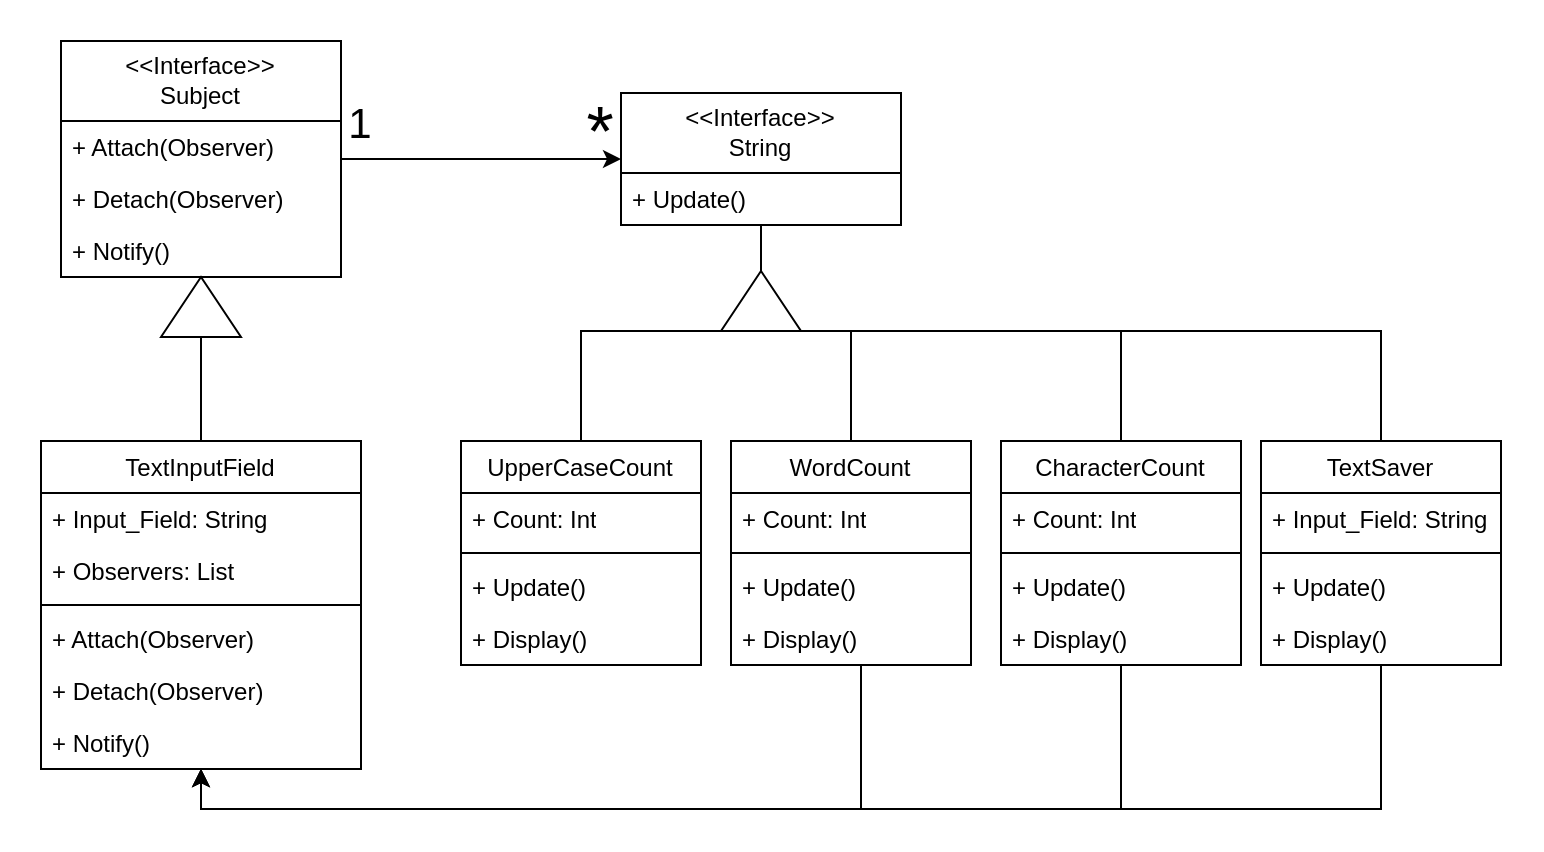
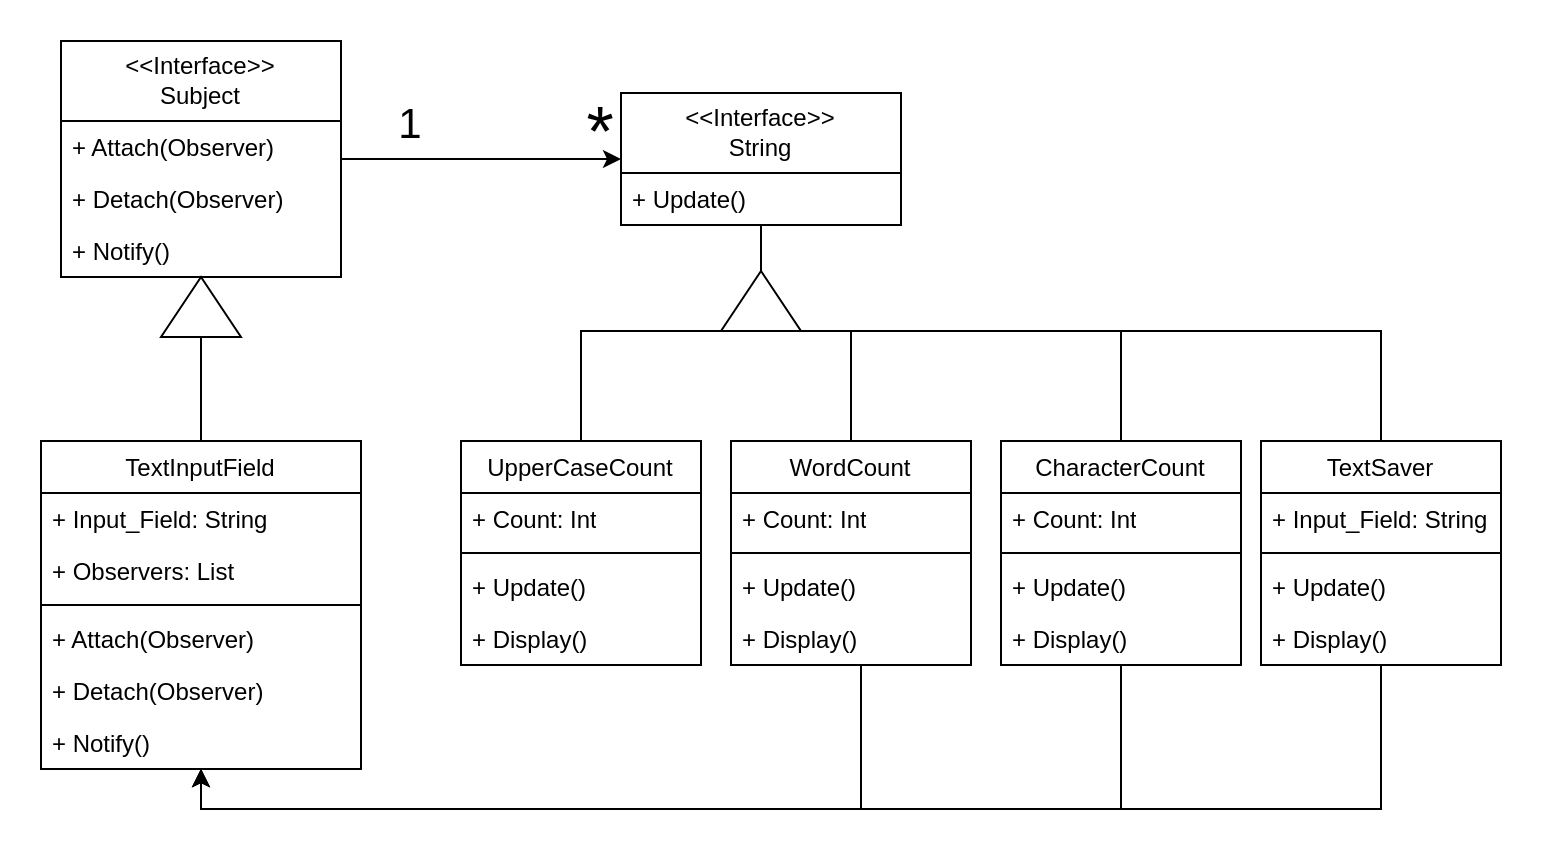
  <mxCell id="0" />
  <mxCell id="1" parent="0" />
  <mxCell id="2" style="edgeStyle=orthogonalEdgeStyle;rounded=0;orthogonalLoop=1;jettySize=auto;html=1;entryX=0;entryY=0.5;entryDx=0;entryDy=0;" edge="1" parent="1" source="3" target="7"><mxGeometry relative="1" as="geometry"><mxPoint x="320" y="-50" as="targetPoint" /></mxGeometry></mxCell>
  <mxCell id="3" value="&amp;lt;&amp;lt;Interface&amp;gt;&amp;gt;&lt;div&gt;Subject&lt;/div&gt;" style="swimlane;fontStyle=0;childLayout=stackLayout;horizontal=1;startSize=40;fillColor=none;horizontalStack=0;resizeParent=1;resizeParentMax=0;resizeLast=0;collapsible=1;marginBottom=0;whiteSpace=wrap;html=1;" vertex="1" parent="1"><mxGeometry x="30" y="20" width="140" height="118" as="geometry"><mxRectangle x="120" y="160" width="120" height="40" as="alternateBounds" /></mxGeometry></mxCell>
  <mxCell id="4" value="+ Attach(Observer)" style="text;strokeColor=none;fillColor=none;align=left;verticalAlign=top;spacingLeft=4;spacingRight=4;overflow=hidden;rotatable=0;points=[[0,0.5],[1,0.5]];portConstraint=eastwest;whiteSpace=wrap;html=1;" vertex="1" parent="3"><mxGeometry y="40" width="140" height="26" as="geometry" /></mxCell>
  <mxCell id="5" value="+ Detach(Observer)" style="text;strokeColor=none;fillColor=none;align=left;verticalAlign=top;spacingLeft=4;spacingRight=4;overflow=hidden;rotatable=0;points=[[0,0.5],[1,0.5]];portConstraint=eastwest;whiteSpace=wrap;html=1;" vertex="1" parent="3"><mxGeometry y="66" width="140" height="26" as="geometry" /></mxCell>
  <mxCell id="6" value="+ Notify()" style="text;strokeColor=none;fillColor=none;align=left;verticalAlign=top;spacingLeft=4;spacingRight=4;overflow=hidden;rotatable=0;points=[[0,0.5],[1,0.5]];portConstraint=eastwest;whiteSpace=wrap;html=1;" vertex="1" parent="3"><mxGeometry y="92" width="140" height="26" as="geometry" /></mxCell>
  <mxCell id="7" value="&amp;lt;&amp;lt;Interface&amp;gt;&amp;gt;&lt;div&gt;String&lt;/div&gt;" style="swimlane;fontStyle=0;childLayout=stackLayout;horizontal=1;startSize=40;fillColor=none;horizontalStack=0;resizeParent=1;resizeParentMax=0;resizeLast=0;collapsible=1;marginBottom=0;whiteSpace=wrap;html=1;" vertex="1" parent="1"><mxGeometry x="310" y="46" width="140" height="66" as="geometry"><mxRectangle x="400" y="186" width="120" height="40" as="alternateBounds" /></mxGeometry></mxCell>
  <mxCell id="8" value="+ Update()" style="text;strokeColor=none;fillColor=none;align=left;verticalAlign=top;spacingLeft=4;spacingRight=4;overflow=hidden;rotatable=0;points=[[0,0.5],[1,0.5]];portConstraint=eastwest;whiteSpace=wrap;html=1;" vertex="1" parent="7"><mxGeometry y="40" width="140" height="26" as="geometry" /></mxCell>
  <mxCell id="9" style="edgeStyle=orthogonalEdgeStyle;rounded=0;orthogonalLoop=1;jettySize=auto;html=1;entryX=0.5;entryY=1;entryDx=0;entryDy=0;endArrow=none;startFill=0;exitX=0.5;exitY=0;exitDx=0;exitDy=0;" edge="1" parent="1" source="11" target="3"><mxGeometry relative="1" as="geometry"><mxPoint x="100" y="170" as="targetPoint" /><mxPoint x="100" y="220" as="sourcePoint" /></mxGeometry></mxCell>
  <mxCell id="10" value="" style="triangle;whiteSpace=wrap;html=1;rotation=-90;" vertex="1" parent="1"><mxGeometry x="85" y="133" width="30" height="40" as="geometry" /></mxCell>
  <mxCell id="11" value="&lt;span style=&quot;font-weight: normal;&quot;&gt;TextInputField&lt;/span&gt;" style="swimlane;fontStyle=1;align=center;verticalAlign=top;childLayout=stackLayout;horizontal=1;startSize=26;horizontalStack=0;resizeParent=1;resizeParentMax=0;resizeLast=0;collapsible=1;marginBottom=0;whiteSpace=wrap;html=1;" vertex="1" parent="1"><mxGeometry x="20" y="220" width="160" height="164" as="geometry"><mxRectangle x="110" y="360" width="120" height="30" as="alternateBounds" /></mxGeometry></mxCell>
  <mxCell id="12" value="+ Input_Field: String&lt;div&gt;&lt;br&gt;&lt;/div&gt;" style="text;strokeColor=none;fillColor=none;align=left;verticalAlign=top;spacingLeft=4;spacingRight=4;overflow=hidden;rotatable=0;points=[[0,0.5],[1,0.5]];portConstraint=eastwest;whiteSpace=wrap;html=1;" vertex="1" parent="11"><mxGeometry y="26" width="160" height="26" as="geometry" /></mxCell>
  <mxCell id="13" value="+ Observers: List" style="text;strokeColor=none;fillColor=none;align=left;verticalAlign=top;spacingLeft=4;spacingRight=4;overflow=hidden;rotatable=0;points=[[0,0.5],[1,0.5]];portConstraint=eastwest;whiteSpace=wrap;html=1;" vertex="1" parent="11"><mxGeometry y="52" width="160" height="26" as="geometry" /></mxCell>
  <mxCell id="14" value="" style="line;strokeWidth=1;fillColor=none;align=left;verticalAlign=middle;spacingTop=-1;spacingLeft=3;spacingRight=3;rotatable=0;labelPosition=right;points=[];portConstraint=eastwest;strokeColor=inherit;" vertex="1" parent="11"><mxGeometry y="78" width="160" height="8" as="geometry" /></mxCell>
  <mxCell id="15" value="+ Attach(Observer)" style="text;strokeColor=none;fillColor=none;align=left;verticalAlign=top;spacingLeft=4;spacingRight=4;overflow=hidden;rotatable=0;points=[[0,0.5],[1,0.5]];portConstraint=eastwest;whiteSpace=wrap;html=1;" vertex="1" parent="11"><mxGeometry y="86" width="160" height="26" as="geometry" /></mxCell>
  <mxCell id="16" value="+ Detach(Observer)" style="text;strokeColor=none;fillColor=none;align=left;verticalAlign=top;spacingLeft=4;spacingRight=4;overflow=hidden;rotatable=0;points=[[0,0.5],[1,0.5]];portConstraint=eastwest;whiteSpace=wrap;html=1;" vertex="1" parent="11"><mxGeometry y="112" width="160" height="26" as="geometry" /></mxCell>
  <mxCell id="17" value="+ Notify()" style="text;strokeColor=none;fillColor=none;align=left;verticalAlign=top;spacingLeft=4;spacingRight=4;overflow=hidden;rotatable=0;points=[[0,0.5],[1,0.5]];portConstraint=eastwest;whiteSpace=wrap;html=1;" vertex="1" parent="11"><mxGeometry y="138" width="160" height="26" as="geometry" /></mxCell>
  <mxCell id="18" value="*" style="text;html=1;align=center;verticalAlign=middle;whiteSpace=wrap;rounded=0;fontSize=35;" vertex="1" parent="1"><mxGeometry x="290" y="50" width="20" height="30" as="geometry" /></mxCell>
- <mxCell id="19" value="1" style="text;html=1;align=center;verticalAlign=middle;whiteSpace=wrap;rounded=0;fontSize=21;" vertex="1" parent="1"><mxGeometry x="170" y="46" width="20" height="30" as="geometry" /></mxCell>
+ <mxCell id="19" value="1" style="text;html=1;align=center;verticalAlign=middle;whiteSpace=wrap;rounded=0;fontSize=21;" vertex="1" parent="1"><mxGeometry x="195" y="46" width="20" height="30" as="geometry" /></mxCell>
  <mxCell id="20" style="edgeStyle=orthogonalEdgeStyle;rounded=0;orthogonalLoop=1;jettySize=auto;html=1;entryX=0.5;entryY=1;entryDx=0;entryDy=0;endArrow=none;startFill=0;" edge="1" parent="1" source="27" target="7"><mxGeometry relative="1" as="geometry" /></mxCell>
  <mxCell id="21" value="&lt;span style=&quot;font-weight: normal;&quot;&gt;UpperCaseCount&lt;/span&gt;" style="swimlane;fontStyle=1;align=center;verticalAlign=top;childLayout=stackLayout;horizontal=1;startSize=26;horizontalStack=0;resizeParent=1;resizeParentMax=0;resizeLast=0;collapsible=1;marginBottom=0;whiteSpace=wrap;html=1;" vertex="1" parent="1"><mxGeometry x="230" y="220" width="120" height="112" as="geometry" /></mxCell>
  <mxCell id="22" value="+ Count: Int" style="text;strokeColor=none;fillColor=none;align=left;verticalAlign=top;spacingLeft=4;spacingRight=4;overflow=hidden;rotatable=0;points=[[0,0.5],[1,0.5]];portConstraint=eastwest;whiteSpace=wrap;html=1;" vertex="1" parent="21"><mxGeometry y="26" width="120" height="26" as="geometry" /></mxCell>
  <mxCell id="23" value="" style="line;strokeWidth=1;fillColor=none;align=left;verticalAlign=middle;spacingTop=-1;spacingLeft=3;spacingRight=3;rotatable=0;labelPosition=right;points=[];portConstraint=eastwest;strokeColor=inherit;" vertex="1" parent="21"><mxGeometry y="52" width="120" height="8" as="geometry" /></mxCell>
  <mxCell id="24" value="+ Update()" style="text;strokeColor=none;fillColor=none;align=left;verticalAlign=top;spacingLeft=4;spacingRight=4;overflow=hidden;rotatable=0;points=[[0,0.5],[1,0.5]];portConstraint=eastwest;whiteSpace=wrap;html=1;" vertex="1" parent="21"><mxGeometry y="60" width="120" height="26" as="geometry" /></mxCell>
  <mxCell id="25" value="+ Display()" style="text;strokeColor=none;fillColor=none;align=left;verticalAlign=top;spacingLeft=4;spacingRight=4;overflow=hidden;rotatable=0;points=[[0,0.5],[1,0.5]];portConstraint=eastwest;whiteSpace=wrap;html=1;" vertex="1" parent="21"><mxGeometry y="86" width="120" height="26" as="geometry" /></mxCell>
  <mxCell id="26" value="" style="edgeStyle=orthogonalEdgeStyle;rounded=0;orthogonalLoop=1;jettySize=auto;html=1;entryX=0;entryY=0.5;entryDx=0;entryDy=0;endArrow=none;startFill=0;exitX=0.5;exitY=0;exitDx=0;exitDy=0;" edge="1" parent="1" source="21" target="27"><mxGeometry relative="1" as="geometry"><mxPoint x="310" y="220" as="sourcePoint" /><mxPoint x="380" y="112" as="targetPoint" /><Array as="points"><mxPoint x="290" y="165" /></Array></mxGeometry></mxCell>
  <mxCell id="27" value="" style="triangle;whiteSpace=wrap;html=1;rotation=-90;" vertex="1" parent="1"><mxGeometry x="365" y="130" width="30" height="40" as="geometry" /></mxCell>
  <mxCell id="28" style="edgeStyle=orthogonalEdgeStyle;rounded=0;orthogonalLoop=1;jettySize=auto;html=1;entryX=0;entryY=0.5;entryDx=0;entryDy=0;endArrow=none;startFill=0;" edge="1" parent="1" source="30" target="27"><mxGeometry relative="1" as="geometry"><Array as="points"><mxPoint x="425" y="165" /></Array></mxGeometry></mxCell>
  <mxCell id="29" style="edgeStyle=orthogonalEdgeStyle;rounded=0;orthogonalLoop=1;jettySize=auto;html=1;entryX=0.5;entryY=1;entryDx=0;entryDy=0;" edge="1" parent="1" source="30" target="11"><mxGeometry relative="1" as="geometry"><Array as="points"><mxPoint x="430" y="404" /><mxPoint x="100" y="404" /></Array></mxGeometry></mxCell>
  <mxCell id="30" value="&lt;span style=&quot;font-weight: normal;&quot;&gt;WordCount&lt;/span&gt;" style="swimlane;fontStyle=1;align=center;verticalAlign=top;childLayout=stackLayout;horizontal=1;startSize=26;horizontalStack=0;resizeParent=1;resizeParentMax=0;resizeLast=0;collapsible=1;marginBottom=0;whiteSpace=wrap;html=1;" vertex="1" parent="1"><mxGeometry x="365" y="220" width="120" height="112" as="geometry" /></mxCell>
  <mxCell id="31" value="+ Count: Int" style="text;strokeColor=none;fillColor=none;align=left;verticalAlign=top;spacingLeft=4;spacingRight=4;overflow=hidden;rotatable=0;points=[[0,0.5],[1,0.5]];portConstraint=eastwest;whiteSpace=wrap;html=1;" vertex="1" parent="30"><mxGeometry y="26" width="120" height="26" as="geometry" /></mxCell>
  <mxCell id="32" value="" style="line;strokeWidth=1;fillColor=none;align=left;verticalAlign=middle;spacingTop=-1;spacingLeft=3;spacingRight=3;rotatable=0;labelPosition=right;points=[];portConstraint=eastwest;strokeColor=inherit;" vertex="1" parent="30"><mxGeometry y="52" width="120" height="8" as="geometry" /></mxCell>
  <mxCell id="33" value="+ Update()" style="text;strokeColor=none;fillColor=none;align=left;verticalAlign=top;spacingLeft=4;spacingRight=4;overflow=hidden;rotatable=0;points=[[0,0.5],[1,0.5]];portConstraint=eastwest;whiteSpace=wrap;html=1;" vertex="1" parent="30"><mxGeometry y="60" width="120" height="26" as="geometry" /></mxCell>
  <mxCell id="34" value="+ Display()" style="text;strokeColor=none;fillColor=none;align=left;verticalAlign=top;spacingLeft=4;spacingRight=4;overflow=hidden;rotatable=0;points=[[0,0.5],[1,0.5]];portConstraint=eastwest;whiteSpace=wrap;html=1;" vertex="1" parent="30"><mxGeometry y="86" width="120" height="26" as="geometry" /></mxCell>
  <mxCell id="35" style="edgeStyle=orthogonalEdgeStyle;rounded=0;orthogonalLoop=1;jettySize=auto;html=1;entryX=0;entryY=0.5;entryDx=0;entryDy=0;exitX=0.5;exitY=0;exitDx=0;exitDy=0;endArrow=none;startFill=0;" edge="1" parent="1" source="37" target="27"><mxGeometry relative="1" as="geometry"><mxPoint x="540" y="180" as="sourcePoint" /><Array as="points"><mxPoint x="560" y="165" /></Array></mxGeometry></mxCell>
  <mxCell id="36" style="edgeStyle=orthogonalEdgeStyle;rounded=0;orthogonalLoop=1;jettySize=auto;html=1;entryX=0.5;entryY=1;entryDx=0;entryDy=0;" edge="1" parent="1" source="37" target="11"><mxGeometry relative="1" as="geometry"><mxPoint x="120" y="390" as="targetPoint" /><Array as="points"><mxPoint x="560" y="404" /><mxPoint x="100" y="404" /></Array></mxGeometry></mxCell>
  <mxCell id="37" value="&lt;span style=&quot;font-weight: normal;&quot;&gt;CharacterCount&lt;/span&gt;" style="swimlane;fontStyle=1;align=center;verticalAlign=top;childLayout=stackLayout;horizontal=1;startSize=26;horizontalStack=0;resizeParent=1;resizeParentMax=0;resizeLast=0;collapsible=1;marginBottom=0;whiteSpace=wrap;html=1;" vertex="1" parent="1"><mxGeometry x="500" y="220" width="120" height="112" as="geometry" /></mxCell>
  <mxCell id="38" value="+ Count: Int" style="text;strokeColor=none;fillColor=none;align=left;verticalAlign=top;spacingLeft=4;spacingRight=4;overflow=hidden;rotatable=0;points=[[0,0.5],[1,0.5]];portConstraint=eastwest;whiteSpace=wrap;html=1;" vertex="1" parent="37"><mxGeometry y="26" width="120" height="26" as="geometry" /></mxCell>
  <mxCell id="39" value="" style="line;strokeWidth=1;fillColor=none;align=left;verticalAlign=middle;spacingTop=-1;spacingLeft=3;spacingRight=3;rotatable=0;labelPosition=right;points=[];portConstraint=eastwest;strokeColor=inherit;" vertex="1" parent="37"><mxGeometry y="52" width="120" height="8" as="geometry" /></mxCell>
  <mxCell id="40" value="+ Update()" style="text;strokeColor=none;fillColor=none;align=left;verticalAlign=top;spacingLeft=4;spacingRight=4;overflow=hidden;rotatable=0;points=[[0,0.5],[1,0.5]];portConstraint=eastwest;whiteSpace=wrap;html=1;" vertex="1" parent="37"><mxGeometry y="60" width="120" height="26" as="geometry" /></mxCell>
  <mxCell id="41" value="+ Display()" style="text;strokeColor=none;fillColor=none;align=left;verticalAlign=top;spacingLeft=4;spacingRight=4;overflow=hidden;rotatable=0;points=[[0,0.5],[1,0.5]];portConstraint=eastwest;whiteSpace=wrap;html=1;" vertex="1" parent="37"><mxGeometry y="86" width="120" height="26" as="geometry" /></mxCell>
  <mxCell id="42" style="edgeStyle=orthogonalEdgeStyle;rounded=0;orthogonalLoop=1;jettySize=auto;html=1;entryX=0;entryY=0.5;entryDx=0;entryDy=0;endArrow=none;startFill=0;" edge="1" parent="1" source="44" target="27"><mxGeometry relative="1" as="geometry"><Array as="points"><mxPoint x="690" y="165" /></Array></mxGeometry></mxCell>
  <mxCell id="43" style="edgeStyle=orthogonalEdgeStyle;rounded=0;orthogonalLoop=1;jettySize=auto;html=1;entryX=0.5;entryY=1;entryDx=0;entryDy=0;" edge="1" parent="1" source="44" target="11"><mxGeometry relative="1" as="geometry"><mxPoint x="250" y="440" as="targetPoint" /><Array as="points"><mxPoint x="690" y="404" /><mxPoint x="100" y="404" /></Array></mxGeometry></mxCell>
  <mxCell id="44" value="&lt;span style=&quot;font-weight: normal;&quot;&gt;TextSaver&lt;/span&gt;" style="swimlane;fontStyle=1;align=center;verticalAlign=top;childLayout=stackLayout;horizontal=1;startSize=26;horizontalStack=0;resizeParent=1;resizeParentMax=0;resizeLast=0;collapsible=1;marginBottom=0;whiteSpace=wrap;html=1;" vertex="1" parent="1"><mxGeometry x="630" y="220" width="120" height="112" as="geometry" /></mxCell>
  <mxCell id="45" value="+ Input_Field: String" style="text;strokeColor=none;fillColor=none;align=left;verticalAlign=top;spacingLeft=4;spacingRight=4;overflow=hidden;rotatable=0;points=[[0,0.5],[1,0.5]];portConstraint=eastwest;whiteSpace=wrap;html=1;" vertex="1" parent="44"><mxGeometry y="26" width="120" height="26" as="geometry" /></mxCell>
  <mxCell id="46" value="" style="line;strokeWidth=1;fillColor=none;align=left;verticalAlign=middle;spacingTop=-1;spacingLeft=3;spacingRight=3;rotatable=0;labelPosition=right;points=[];portConstraint=eastwest;strokeColor=inherit;" vertex="1" parent="44"><mxGeometry y="52" width="120" height="8" as="geometry" /></mxCell>
  <mxCell id="47" value="+ Update()" style="text;strokeColor=none;fillColor=none;align=left;verticalAlign=top;spacingLeft=4;spacingRight=4;overflow=hidden;rotatable=0;points=[[0,0.5],[1,0.5]];portConstraint=eastwest;whiteSpace=wrap;html=1;" vertex="1" parent="44"><mxGeometry y="60" width="120" height="26" as="geometry" /></mxCell>
  <mxCell id="48" value="+ Display()" style="text;strokeColor=none;fillColor=none;align=left;verticalAlign=top;spacingLeft=4;spacingRight=4;overflow=hidden;rotatable=0;points=[[0,0.5],[1,0.5]];portConstraint=eastwest;whiteSpace=wrap;html=1;" vertex="1" parent="44"><mxGeometry y="86" width="120" height="26" as="geometry" /></mxCell>
